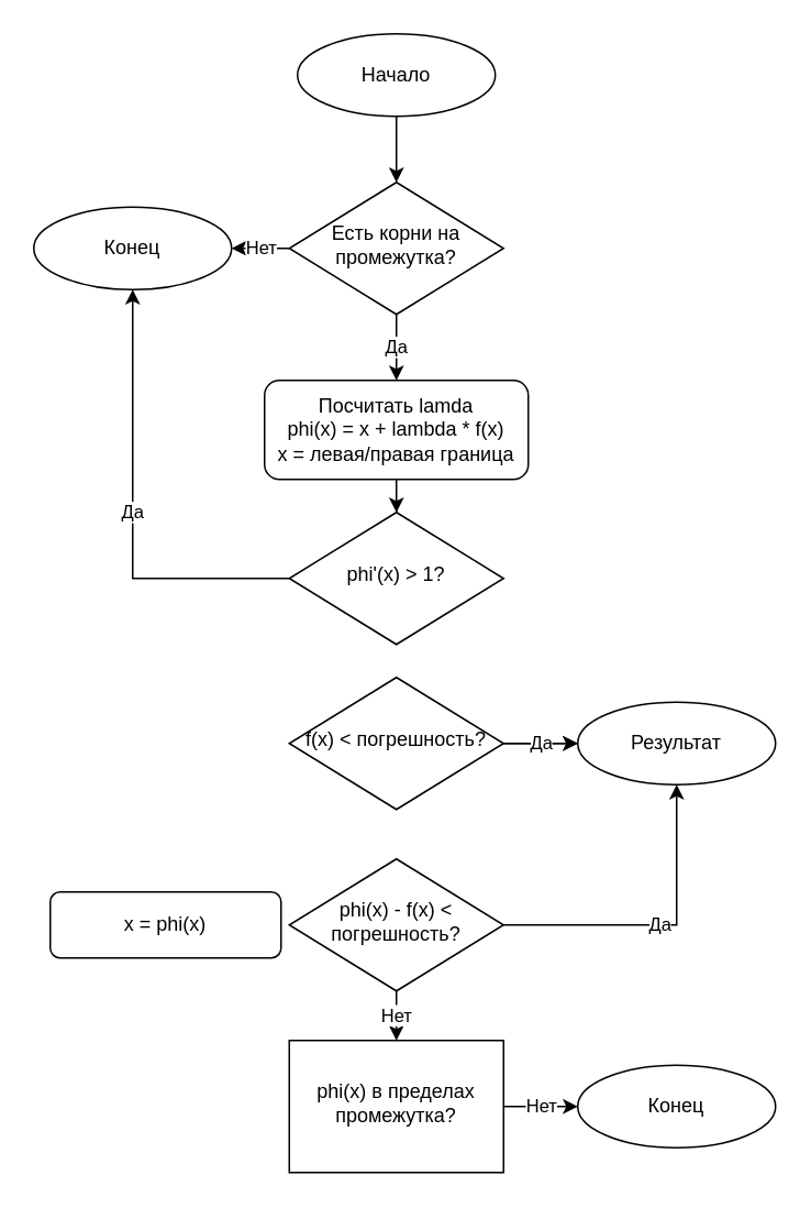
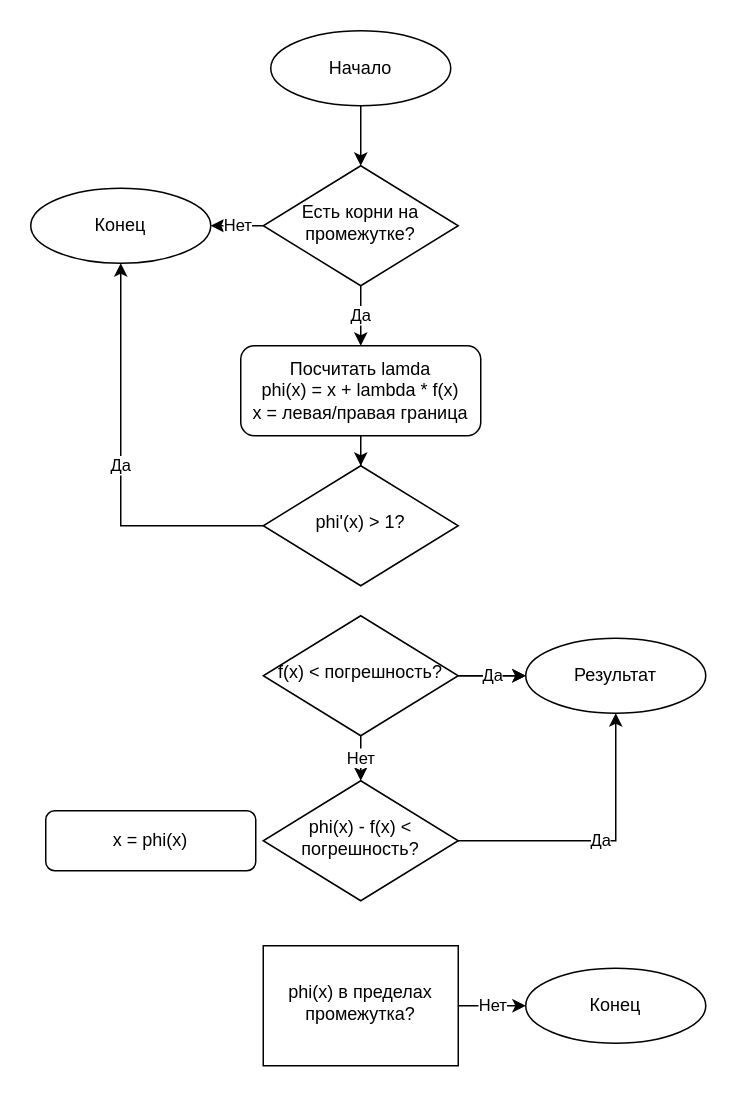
  <mxCell id="0" />
  <mxCell id="1" parent="0" />
  <mxCell id="2" value="Да" style="edgeStyle=orthogonalEdgeStyle;rounded=0;orthogonalLoop=1;jettySize=auto;html=1;entryX=0.5;entryY=0;entryDx=0;entryDy=0;" edge="1" parent="1" source="4" target="8"><mxGeometry relative="1" as="geometry" /></mxCell>
  <mxCell id="3" value="Нет" style="edgeStyle=orthogonalEdgeStyle;rounded=0;orthogonalLoop=1;jettySize=auto;html=1;entryX=1;entryY=0.5;entryDx=0;entryDy=0;" edge="1" parent="1" source="4" target="9"><mxGeometry relative="1" as="geometry" /></mxCell>
- <mxCell id="4" value="Есть корни на промежутка?" style="rhombus;whiteSpace=wrap;html=1;shadow=0;fontFamily=Helvetica;fontSize=12;align=center;strokeWidth=1;spacing=6;spacingTop=-4;" parent="1" vertex="1"><mxGeometry x="175" y="110" width="130" height="80" as="geometry" /></mxCell>
+ <mxCell id="4" value="Есть корни на промежутке?" style="rhombus;whiteSpace=wrap;html=1;shadow=0;fontFamily=Helvetica;fontSize=12;align=center;strokeWidth=1;spacing=6;spacingTop=-4;" parent="1" vertex="1"><mxGeometry x="175" y="110" width="130" height="80" as="geometry" /></mxCell>
  <mxCell id="5" style="edgeStyle=orthogonalEdgeStyle;rounded=0;orthogonalLoop=1;jettySize=auto;html=1;" edge="1" parent="1" source="6" target="4"><mxGeometry relative="1" as="geometry" /></mxCell>
  <mxCell id="6" value="Начало" style="ellipse;whiteSpace=wrap;html=1;" vertex="1" parent="1"><mxGeometry x="180" y="20" width="120" height="50" as="geometry" /></mxCell>
  <mxCell id="7" style="edgeStyle=orthogonalEdgeStyle;rounded=0;orthogonalLoop=1;jettySize=auto;html=1;" edge="1" parent="1" source="8" target="11"><mxGeometry relative="1" as="geometry" /></mxCell>
  <mxCell id="8" value="Посчитать lamda&lt;br&gt;phi(x) = x + lambda * f(x)&lt;br&gt;x = левая/правая граница" style="rounded=1;whiteSpace=wrap;html=1;fontSize=12;glass=0;strokeWidth=1;shadow=0;" vertex="1" parent="1"><mxGeometry x="160" y="230" width="160" height="60" as="geometry" /></mxCell>
  <mxCell id="9" value="Конец" style="ellipse;whiteSpace=wrap;html=1;" vertex="1" parent="1"><mxGeometry x="20" y="125" width="120" height="50" as="geometry" /></mxCell>
  <mxCell id="10" value="Да" style="edgeStyle=orthogonalEdgeStyle;rounded=0;orthogonalLoop=1;jettySize=auto;html=1;entryX=0.5;entryY=1;entryDx=0;entryDy=0;" edge="1" parent="1" source="11" target="9"><mxGeometry relative="1" as="geometry" /></mxCell>
  <mxCell id="11" value="phi'(x) &amp;gt; 1?" style="rhombus;whiteSpace=wrap;html=1;shadow=0;fontFamily=Helvetica;fontSize=12;align=center;strokeWidth=1;spacing=6;spacingTop=-4;" vertex="1" parent="1"><mxGeometry x="175" y="310" width="130" height="80" as="geometry" /></mxCell>
  <mxCell id="12" style="edgeStyle=orthogonalEdgeStyle;rounded=0;orthogonalLoop=1;jettySize=auto;html=1;entryX=0;entryY=0.5;entryDx=0;entryDy=0;" edge="1" parent="1" source="15" target="16"><mxGeometry relative="1" as="geometry" /></mxCell>
  <mxCell id="13" value="Да" style="edgeStyle=orthogonalEdgeStyle;rounded=0;orthogonalLoop=1;jettySize=auto;html=1;" edge="1" parent="1" source="15" target="16"><mxGeometry relative="1" as="geometry" /></mxCell>
+ <mxCell id="14" value="Нет" style="edgeStyle=orthogonalEdgeStyle;rounded=0;orthogonalLoop=1;jettySize=auto;html=1;entryX=0.5;entryY=0;entryDx=0;entryDy=0;" edge="1" parent="1" source="15" target="19"><mxGeometry relative="1" as="geometry" /></mxCell>
  <mxCell id="15" value="f(x) &amp;lt; погрешность?" style="rhombus;whiteSpace=wrap;html=1;shadow=0;fontFamily=Helvetica;fontSize=12;align=center;strokeWidth=1;spacing=6;spacingTop=-4;" vertex="1" parent="1"><mxGeometry x="175" y="410" width="130" height="80" as="geometry" /></mxCell>
  <mxCell id="16" value="Результат" style="ellipse;whiteSpace=wrap;html=1;" vertex="1" parent="1"><mxGeometry x="350" y="425" width="120" height="50" as="geometry" /></mxCell>
  <mxCell id="17" value="Да" style="edgeStyle=orthogonalEdgeStyle;rounded=0;orthogonalLoop=1;jettySize=auto;html=1;entryX=0.5;entryY=1;entryDx=0;entryDy=0;" edge="1" parent="1" source="19" target="16"><mxGeometry relative="1" as="geometry" /></mxCell>
- <mxCell id="18" value="Нет" style="edgeStyle=orthogonalEdgeStyle;rounded=0;orthogonalLoop=1;jettySize=auto;html=1;entryX=0.5;entryY=0;entryDx=0;entryDy=0;" edge="1" parent="1" source="19" target="21"><mxGeometry relative="1" as="geometry" /></mxCell>
  <mxCell id="19" value="phi(x) - f(x) &amp;lt; погрешность?" style="rhombus;whiteSpace=wrap;html=1;shadow=0;fontFamily=Helvetica;fontSize=12;align=center;strokeWidth=1;spacing=6;spacingTop=-4;" vertex="1" parent="1"><mxGeometry x="175" y="520" width="130" height="80" as="geometry" /></mxCell>
  <mxCell id="20" value="Нет" style="edgeStyle=orthogonalEdgeStyle;rounded=0;orthogonalLoop=1;jettySize=auto;html=1;entryX=0;entryY=0.5;entryDx=0;entryDy=0;" edge="1" parent="1" source="21" target="22"><mxGeometry relative="1" as="geometry" /></mxCell>
  <mxCell id="21" value="phi(x) в пределах промежутка?" style="whiteSpace=wrap;html=1;shadow=0;fontFamily=Helvetica;fontSize=12;align=center;strokeWidth=1;spacing=6;spacingTop=-4;rounded=0;" vertex="1" parent="1"><mxGeometry x="175" y="630" width="130" height="80" as="geometry" /></mxCell>
  <mxCell id="22" value="Конец" style="ellipse;whiteSpace=wrap;html=1;" vertex="1" parent="1"><mxGeometry x="350" y="645" width="120" height="50" as="geometry" /></mxCell>
  <mxCell id="23" value="x = phi(x)" style="rounded=1;whiteSpace=wrap;html=1;fontSize=12;glass=0;strokeWidth=1;shadow=0;" vertex="1" parent="1"><mxGeometry x="30" y="540" width="140" height="40" as="geometry" /></mxCell>
